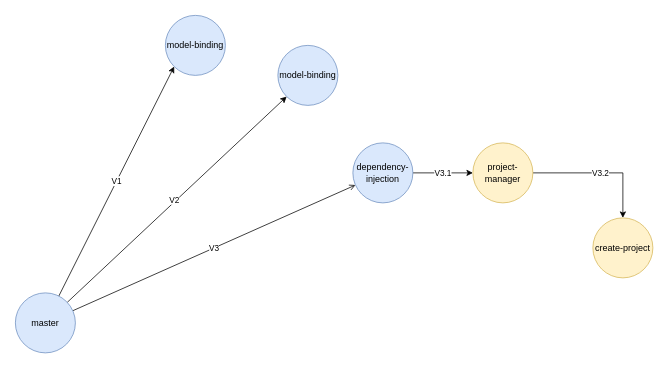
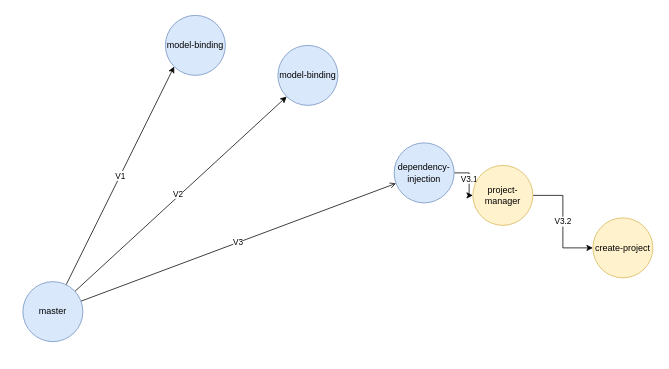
  <mxCell id="0" />
  <mxCell id="1" parent="0" />
  <mxCell id="2" value="V1" style="rounded=0;orthogonalLoop=1;jettySize=auto;html=1;entryX=0;entryY=1;entryDx=0;entryDy=0;" parent="1" source="6" target="7" edge="1"><mxGeometry relative="1" as="geometry" /></mxCell>
  <mxCell id="3" style="rounded=0;orthogonalLoop=1;jettySize=auto;html=1;entryX=0;entryY=1;entryDx=0;entryDy=0;" parent="1" source="6" target="8" edge="1"><mxGeometry relative="1" as="geometry" /></mxCell>
  <mxCell id="4" value="V2" style="edgeLabel;html=1;align=center;verticalAlign=middle;resizable=0;points=[];" parent="3" vertex="1" connectable="0"><mxGeometry x="-0.015" y="3" relative="1" as="geometry"><mxPoint as="offset" /></mxGeometry></mxCell>
  <mxCell id="5" value="V3" style="rounded=0;orthogonalLoop=1;jettySize=auto;html=1;endArrow=open;" parent="1" source="6" target="10" edge="1"><mxGeometry relative="1" as="geometry" /></mxCell>
- <mxCell id="6" value="master" style="ellipse;whiteSpace=wrap;html=1;fillColor=#dae8fc;strokeColor=#6c8ebf;" parent="1" vertex="1"><mxGeometry x="20" y="390" width="80" height="80" as="geometry" /></mxCell>
+ <mxCell id="6" value="master" style="ellipse;whiteSpace=wrap;html=1;fillColor=#dae8fc;strokeColor=#6c8ebf;" parent="1" vertex="1"><mxGeometry x="30" y="375" width="80" height="80" as="geometry" /></mxCell>
  <mxCell id="7" value="model-binding" style="ellipse;whiteSpace=wrap;html=1;fillColor=#dae8fc;strokeColor=#6c8ebf;" parent="1" vertex="1"><mxGeometry x="220" y="20" width="80" height="80" as="geometry" /></mxCell>
  <mxCell id="8" value="model-binding" style="ellipse;whiteSpace=wrap;html=1;fillColor=#dae8fc;strokeColor=#6c8ebf;" parent="1" vertex="1"><mxGeometry x="370" y="60" width="80" height="80" as="geometry" /></mxCell>
  <mxCell id="9" value="V3.1" style="edgeStyle=orthogonalEdgeStyle;rounded=0;orthogonalLoop=1;jettySize=auto;html=1;entryX=0;entryY=0.5;entryDx=0;entryDy=0;" parent="1" source="10" target="12" edge="1"><mxGeometry relative="1" as="geometry" /></mxCell>
- <mxCell id="10" value="dependency-injection" style="ellipse;whiteSpace=wrap;html=1;fillColor=#dae8fc;strokeColor=#6c8ebf;" parent="1" vertex="1"><mxGeometry x="470" y="190" width="80" height="80" as="geometry" /></mxCell>
+ <mxCell id="10" value="dependency-injection" style="ellipse;whiteSpace=wrap;html=1;fillColor=#dae8fc;strokeColor=#6c8ebf;" parent="1" vertex="1"><mxGeometry x="525" y="190" width="80" height="80" as="geometry" /></mxCell>
  <mxCell id="11" value="V3.2" style="edgeStyle=orthogonalEdgeStyle;rounded=0;orthogonalLoop=1;jettySize=auto;html=1;" parent="1" source="12" target="13" edge="1"><mxGeometry relative="1" as="geometry" /></mxCell>
- <mxCell id="12" value="project-manager" style="ellipse;whiteSpace=wrap;html=1;fillColor=#fff2cc;strokeColor=#d6b656;" parent="1" vertex="1"><mxGeometry x="630" y="190" width="80" height="80" as="geometry" /></mxCell>
+ <mxCell id="12" value="project-manager" style="ellipse;whiteSpace=wrap;html=1;fillColor=#fff2cc;strokeColor=#d6b656;" parent="1" vertex="1"><mxGeometry x="630" y="220" width="80" height="80" as="geometry" /></mxCell>
  <mxCell id="13" value="create-project" style="ellipse;whiteSpace=wrap;html=1;fillColor=#fff2cc;strokeColor=#d6b656;" parent="1" vertex="1"><mxGeometry x="790" y="290" width="80" height="80" as="geometry" /></mxCell>
